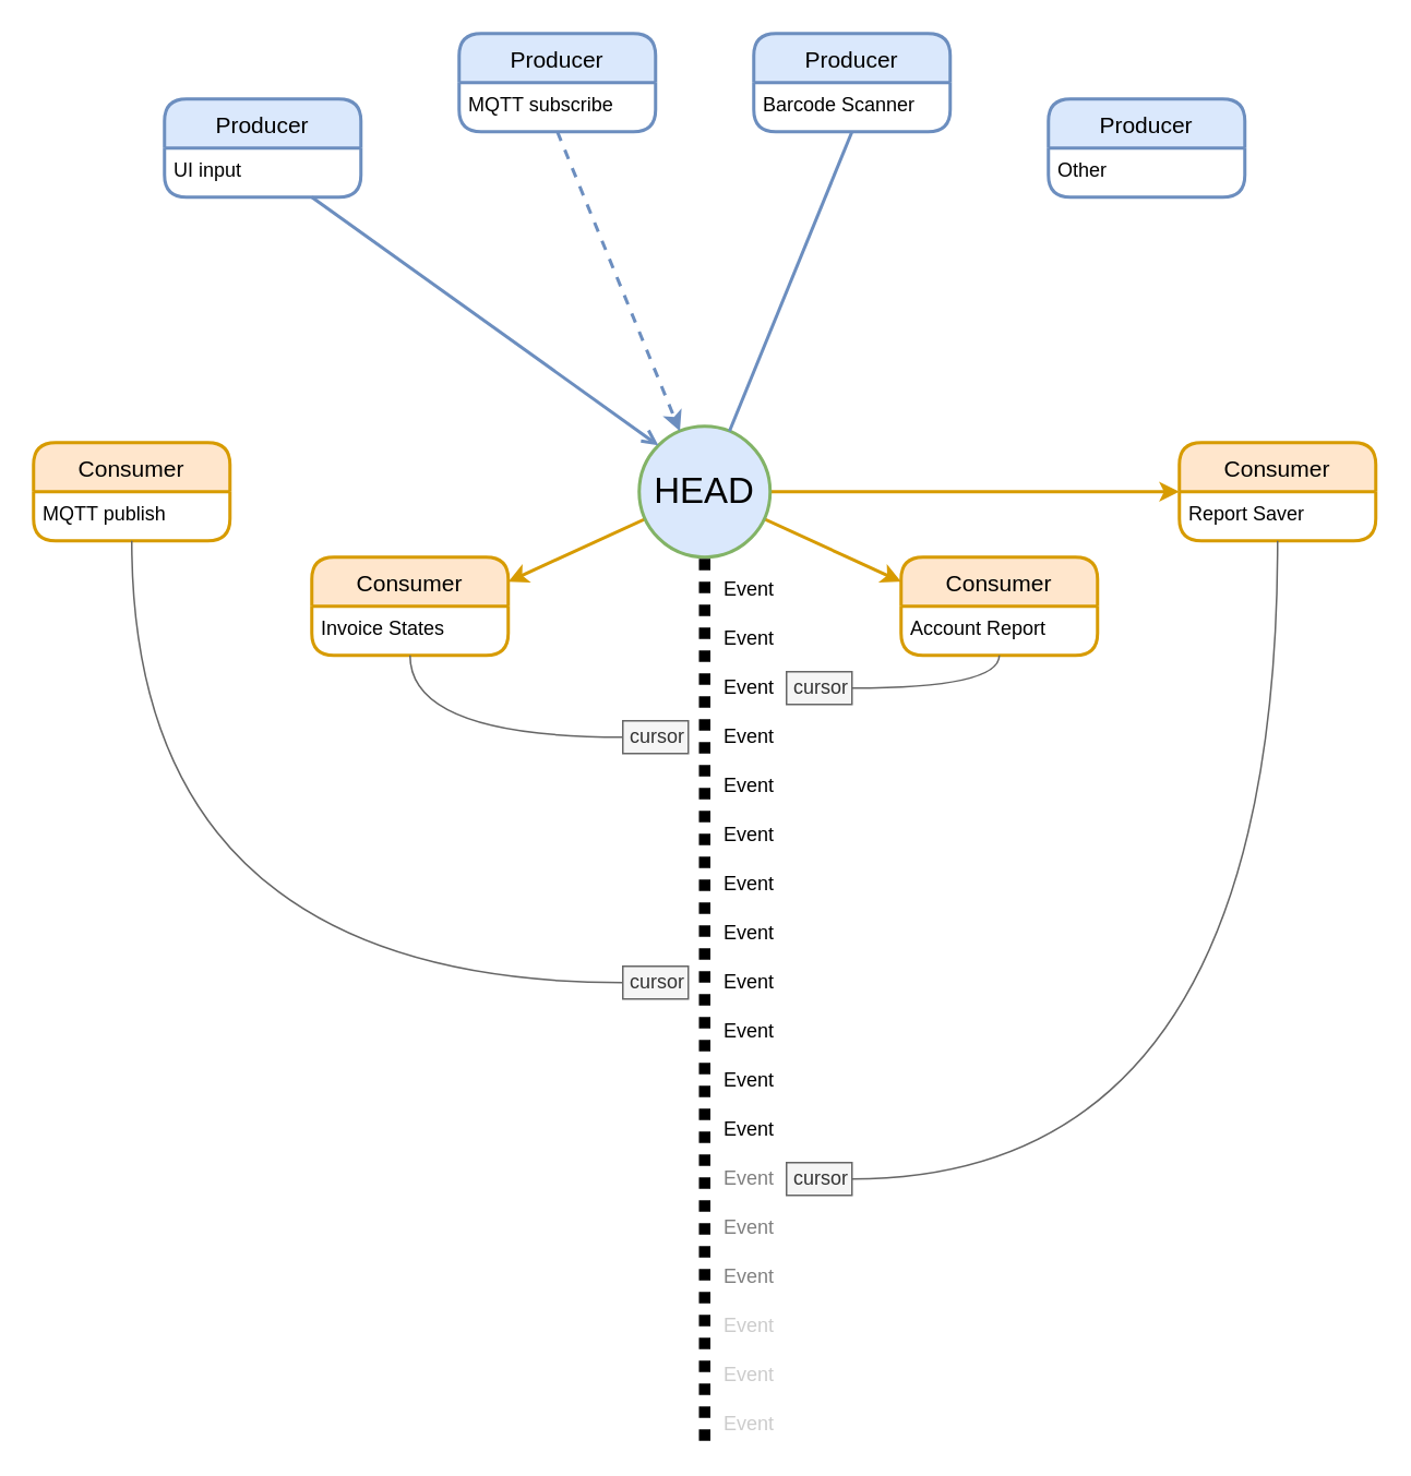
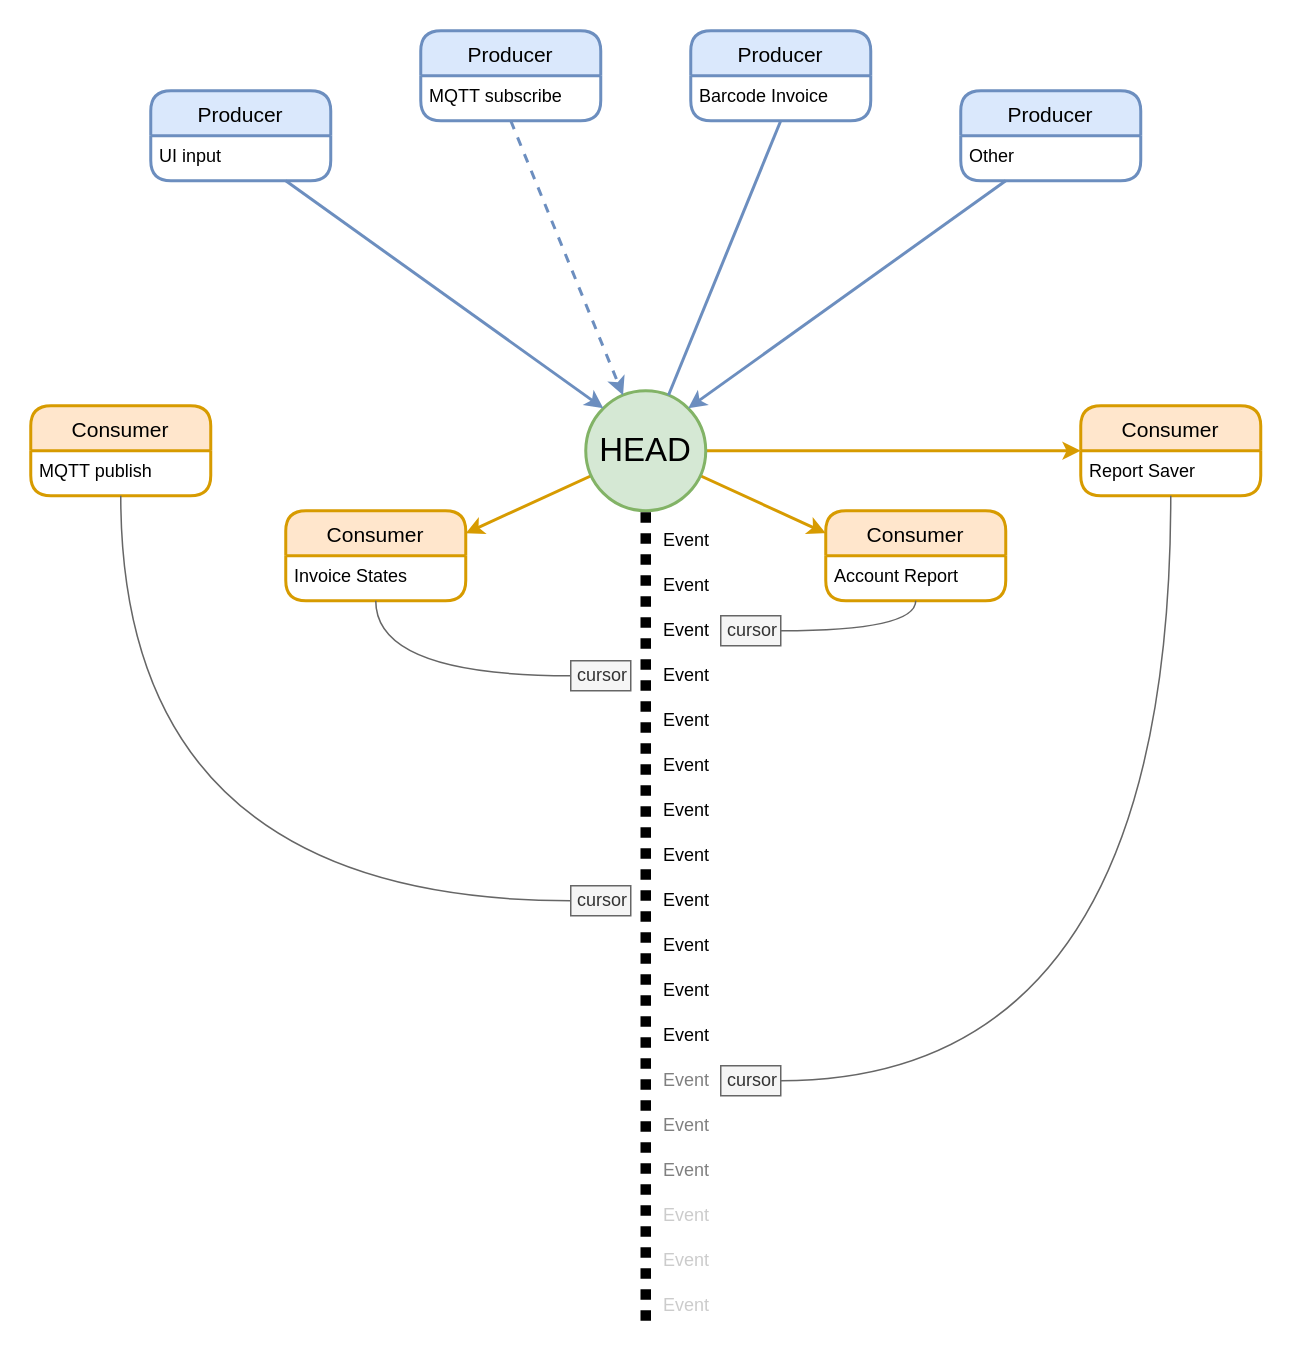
  <mxCell id="0" />
  <mxCell id="1" parent="0" />
  <mxCell id="2" style="edgeStyle=entityRelationEdgeStyle;rounded=0;orthogonalLoop=1;jettySize=auto;html=1;exitX=1;exitY=0.5;exitDx=0;exitDy=0;entryX=0;entryY=0.5;entryDx=0;entryDy=0;startArrow=none;startFill=0;endArrow=classic;endFill=1;strokeWidth=2;fontColor=#808080;fillColor=#ffe6cc;strokeColor=#d79b00;" edge="1" parent="1" source="5" target="47"><mxGeometry relative="1" as="geometry" /></mxCell>
  <mxCell id="3" style="edgeStyle=none;rounded=0;orthogonalLoop=1;jettySize=auto;html=1;entryX=1;entryY=0.25;entryDx=0;entryDy=0;startArrow=none;startFill=0;endArrow=classic;endFill=1;strokeWidth=2;fontColor=#808080;fillColor=#ffe6cc;strokeColor=#d79b00;" edge="1" parent="1" target="39"><mxGeometry relative="1" as="geometry"><mxPoint x="430" y="300" as="sourcePoint" /></mxGeometry></mxCell>
  <mxCell id="4" style="edgeStyle=none;rounded=0;orthogonalLoop=1;jettySize=auto;html=1;entryX=0;entryY=0.25;entryDx=0;entryDy=0;startArrow=none;startFill=0;endArrow=classic;endFill=1;strokeWidth=2;fontColor=#808080;fillColor=#ffe6cc;strokeColor=#d79b00;" edge="1" parent="1" target="45"><mxGeometry relative="1" as="geometry"><mxPoint x="430" y="300" as="sourcePoint" /></mxGeometry></mxCell>
- <mxCell id="5" value="&lt;font style=&quot;font-size: 22px&quot;&gt;HEAD&lt;/font&gt;" style="ellipse;whiteSpace=wrap;html=1;aspect=fixed;strokeWidth=2;fillColor=#dae8fc;strokeColor=#82b366;" vertex="1" parent="1"><mxGeometry x="390" y="260" width="80" height="80" as="geometry" /></mxCell>
+ <mxCell id="5" value="&lt;font style=&quot;font-size: 22px&quot;&gt;HEAD&lt;/font&gt;" style="ellipse;whiteSpace=wrap;html=1;aspect=fixed;strokeWidth=2;fillColor=#d5e8d4;strokeColor=#82b366;" vertex="1" parent="1"><mxGeometry x="390" y="260" width="80" height="80" as="geometry" /></mxCell>
  <mxCell id="6" value="" style="endArrow=none;dashed=1;html=1;entryX=0.5;entryY=1;entryDx=0;entryDy=0;strokeWidth=7;dashPattern=1 1;" edge="1" parent="1" target="5"><mxGeometry width="50" height="50" relative="1" as="geometry"><mxPoint x="430" y="880" as="sourcePoint" /><mxPoint x="480" y="430" as="targetPoint" /></mxGeometry></mxCell>
  <mxCell id="7" value="Event" style="text;html=1;strokeColor=none;fillColor=none;align=left;verticalAlign=middle;whiteSpace=wrap;rounded=0;" vertex="1" parent="1"><mxGeometry x="440" y="350" width="70" height="20" as="geometry" /></mxCell>
  <mxCell id="8" value="Event" style="text;html=1;strokeColor=none;fillColor=none;align=left;verticalAlign=middle;whiteSpace=wrap;rounded=0;" vertex="1" parent="1"><mxGeometry x="440" y="380" width="70" height="20" as="geometry" /></mxCell>
  <mxCell id="9" value="Event" style="text;html=1;strokeColor=none;fillColor=none;align=left;verticalAlign=middle;whiteSpace=wrap;rounded=0;" vertex="1" parent="1"><mxGeometry x="440" y="410" width="70" height="20" as="geometry" /></mxCell>
  <mxCell id="10" value="Event" style="text;html=1;strokeColor=none;fillColor=none;align=left;verticalAlign=middle;whiteSpace=wrap;rounded=0;" vertex="1" parent="1"><mxGeometry x="440" y="440" width="70" height="20" as="geometry" /></mxCell>
  <mxCell id="11" value="Event" style="text;html=1;strokeColor=none;fillColor=none;align=left;verticalAlign=middle;whiteSpace=wrap;rounded=0;" vertex="1" parent="1"><mxGeometry x="440" y="470" width="70" height="20" as="geometry" /></mxCell>
  <mxCell id="12" value="Event" style="text;html=1;strokeColor=none;fillColor=none;align=left;verticalAlign=middle;whiteSpace=wrap;rounded=0;" vertex="1" parent="1"><mxGeometry x="440" y="500" width="70" height="20" as="geometry" /></mxCell>
  <mxCell id="13" value="Event" style="text;html=1;strokeColor=none;fillColor=none;align=left;verticalAlign=middle;whiteSpace=wrap;rounded=0;" vertex="1" parent="1"><mxGeometry x="440" y="530" width="70" height="20" as="geometry" /></mxCell>
  <mxCell id="14" value="Event" style="text;html=1;strokeColor=none;fillColor=none;align=left;verticalAlign=middle;whiteSpace=wrap;rounded=0;" vertex="1" parent="1"><mxGeometry x="440" y="560" width="70" height="20" as="geometry" /></mxCell>
  <mxCell id="15" value="Event" style="text;html=1;strokeColor=none;fillColor=none;align=left;verticalAlign=middle;whiteSpace=wrap;rounded=0;" vertex="1" parent="1"><mxGeometry x="440" y="590" width="70" height="20" as="geometry" /></mxCell>
  <mxCell id="16" value="Event" style="text;html=1;strokeColor=none;fillColor=none;align=left;verticalAlign=middle;whiteSpace=wrap;rounded=0;" vertex="1" parent="1"><mxGeometry x="440" y="620" width="70" height="20" as="geometry" /></mxCell>
  <mxCell id="17" value="Event" style="text;html=1;strokeColor=none;fillColor=none;align=left;verticalAlign=middle;whiteSpace=wrap;rounded=0;" vertex="1" parent="1"><mxGeometry x="440" y="650" width="70" height="20" as="geometry" /></mxCell>
  <mxCell id="18" value="Event" style="text;html=1;strokeColor=none;fillColor=none;align=left;verticalAlign=middle;whiteSpace=wrap;rounded=0;" vertex="1" parent="1"><mxGeometry x="440" y="680" width="70" height="20" as="geometry" /></mxCell>
  <mxCell id="19" value="Event" style="text;html=1;strokeColor=none;fillColor=none;align=left;verticalAlign=middle;whiteSpace=wrap;rounded=0;fontColor=#808080;" vertex="1" parent="1"><mxGeometry x="440" y="710" width="70" height="20" as="geometry" /></mxCell>
  <mxCell id="20" value="Event" style="text;html=1;strokeColor=none;fillColor=none;align=left;verticalAlign=middle;whiteSpace=wrap;rounded=0;fontColor=#808080;" vertex="1" parent="1"><mxGeometry x="440" y="740" width="70" height="20" as="geometry" /></mxCell>
  <mxCell id="21" value="Event" style="text;html=1;strokeColor=none;fillColor=none;align=left;verticalAlign=middle;whiteSpace=wrap;rounded=0;fontColor=#808080;" vertex="1" parent="1"><mxGeometry x="440" y="770" width="70" height="20" as="geometry" /></mxCell>
  <mxCell id="22" value="Event" style="text;html=1;strokeColor=none;fillColor=none;align=left;verticalAlign=middle;whiteSpace=wrap;rounded=0;fontColor=#CCCCCC;" vertex="1" parent="1"><mxGeometry x="440" y="800" width="70" height="20" as="geometry" /></mxCell>
  <mxCell id="23" value="Event" style="text;html=1;strokeColor=none;fillColor=none;align=left;verticalAlign=middle;whiteSpace=wrap;rounded=0;fontColor=#CCCCCC;" vertex="1" parent="1"><mxGeometry x="440" y="830" width="70" height="20" as="geometry" /></mxCell>
  <mxCell id="24" value="Event" style="text;html=1;strokeColor=none;fillColor=none;align=left;verticalAlign=middle;whiteSpace=wrap;rounded=0;fontColor=#CCCCCC;" vertex="1" parent="1"><mxGeometry x="440" y="860" width="70" height="20" as="geometry" /></mxCell>
  <mxCell id="25" value="Producer" style="swimlane;childLayout=stackLayout;horizontal=1;startSize=30;horizontalStack=0;rounded=1;fontSize=14;fontStyle=0;strokeWidth=2;resizeParent=0;resizeLast=1;shadow=0;dashed=0;align=center;fillColor=#dae8fc;strokeColor=#6c8ebf;" vertex="1" parent="1"><mxGeometry x="280" y="20" width="120" height="60" as="geometry" /></mxCell>
  <mxCell id="26" value="MQTT subscribe" style="align=left;strokeColor=none;fillColor=none;spacingLeft=4;fontSize=12;verticalAlign=top;resizable=0;rotatable=0;part=1;" vertex="1" parent="25"><mxGeometry y="30" width="120" height="30" as="geometry" /></mxCell>
  <mxCell id="27" value="Producer" style="swimlane;childLayout=stackLayout;horizontal=1;startSize=30;horizontalStack=0;rounded=1;fontSize=14;fontStyle=0;strokeWidth=2;resizeParent=0;resizeLast=1;shadow=0;dashed=0;align=center;fillColor=#dae8fc;strokeColor=#6c8ebf;" vertex="1" parent="1"><mxGeometry x="460" y="20" width="120" height="60" as="geometry" /></mxCell>
- <mxCell id="28" value="Barcode Scanner" style="align=left;strokeColor=none;fillColor=none;spacingLeft=4;fontSize=12;verticalAlign=top;resizable=0;rotatable=0;part=1;" vertex="1" parent="27"><mxGeometry y="30" width="120" height="30" as="geometry" /></mxCell>
+ <mxCell id="28" value="Barcode Invoice" style="align=left;strokeColor=none;fillColor=none;spacingLeft=4;fontSize=12;verticalAlign=top;resizable=0;rotatable=0;part=1;" vertex="1" parent="27"><mxGeometry y="30" width="120" height="30" as="geometry" /></mxCell>
  <mxCell id="29" value="Producer" style="swimlane;childLayout=stackLayout;horizontal=1;startSize=30;horizontalStack=0;rounded=1;fontSize=14;fontStyle=0;strokeWidth=2;resizeParent=0;resizeLast=1;shadow=0;dashed=0;align=center;fillColor=#dae8fc;strokeColor=#6c8ebf;" vertex="1" parent="1"><mxGeometry x="640" y="60" width="120" height="60" as="geometry" /></mxCell>
  <mxCell id="30" value="Other" style="align=left;strokeColor=none;fillColor=none;spacingLeft=4;fontSize=12;verticalAlign=top;resizable=0;rotatable=0;part=1;" vertex="1" parent="29"><mxGeometry y="30" width="120" height="30" as="geometry" /></mxCell>
  <mxCell id="31" value="Producer" style="swimlane;childLayout=stackLayout;horizontal=1;startSize=30;horizontalStack=0;rounded=1;fontSize=14;fontStyle=0;strokeWidth=2;resizeParent=0;resizeLast=1;shadow=0;dashed=0;align=center;fillColor=#dae8fc;strokeColor=#6c8ebf;" vertex="1" parent="1"><mxGeometry x="100" y="60" width="120" height="60" as="geometry" /></mxCell>
  <mxCell id="32" value="UI input" style="align=left;strokeColor=none;fillColor=none;spacingLeft=4;fontSize=12;verticalAlign=top;resizable=0;rotatable=0;part=1;" vertex="1" parent="31"><mxGeometry y="30" width="120" height="30" as="geometry" /></mxCell>
- <mxCell id="33" style="edgeStyle=none;rounded=0;orthogonalLoop=1;jettySize=auto;html=1;exitX=0.75;exitY=1;exitDx=0;exitDy=0;startArrow=none;startFill=0;endArrow=open;endFill=1;strokeWidth=2;fontColor=#808080;entryX=0;entryY=0;entryDx=0;entryDy=0;fillColor=#dae8fc;strokeColor=#6c8ebf;" edge="1" parent="1" source="32" target="5"><mxGeometry relative="1" as="geometry" /></mxCell>
+ <mxCell id="33" style="edgeStyle=none;rounded=0;orthogonalLoop=1;jettySize=auto;html=1;exitX=0.75;exitY=1;exitDx=0;exitDy=0;startArrow=none;startFill=0;endArrow=classic;endFill=1;strokeWidth=2;fontColor=#808080;entryX=0;entryY=0;entryDx=0;entryDy=0;fillColor=#dae8fc;strokeColor=#6c8ebf;" edge="1" parent="1" source="32" target="5"><mxGeometry relative="1" as="geometry" /></mxCell>
  <mxCell id="34" style="edgeStyle=none;rounded=0;orthogonalLoop=1;jettySize=auto;html=1;exitX=0.5;exitY=1;exitDx=0;exitDy=0;startArrow=none;startFill=0;endArrow=classic;endFill=1;strokeWidth=2;fontColor=#808080;fillColor=#dae8fc;strokeColor=#6c8ebf;dashed=1;" edge="1" parent="1" source="26" target="5"><mxGeometry relative="1" as="geometry" /></mxCell>
  <mxCell id="35" style="edgeStyle=none;rounded=0;orthogonalLoop=1;jettySize=auto;html=1;exitX=0.5;exitY=1;exitDx=0;exitDy=0;startArrow=none;startFill=0;endArrow=none;endFill=1;strokeWidth=2;fontColor=#808080;fillColor=#dae8fc;strokeColor=#6c8ebf;" edge="1" parent="1" source="28" target="5"><mxGeometry relative="1" as="geometry" /></mxCell>
+ <mxCell id="36" style="edgeStyle=none;rounded=0;orthogonalLoop=1;jettySize=auto;html=1;exitX=0.25;exitY=1;exitDx=0;exitDy=0;startArrow=none;startFill=0;endArrow=classic;endFill=1;strokeWidth=2;fontColor=#808080;entryX=1;entryY=0;entryDx=0;entryDy=0;fillColor=#dae8fc;strokeColor=#6c8ebf;" edge="1" parent="1" source="30" target="5"><mxGeometry relative="1" as="geometry"><mxPoint x="500" y="260" as="targetPoint" /></mxGeometry></mxCell>
  <mxCell id="37" value="cursor" style="text;html=1;align=right;verticalAlign=middle;whiteSpace=wrap;rounded=0;fillColor=#f5f5f5;strokeColor=#666666;fontColor=#333333;" vertex="1" parent="1"><mxGeometry x="380" y="590" width="40" height="20" as="geometry" /></mxCell>
  <mxCell id="38" value="cursor" style="text;html=1;align=right;verticalAlign=middle;whiteSpace=wrap;rounded=0;fillColor=#f5f5f5;strokeColor=#666666;fontColor=#333333;" vertex="1" parent="1"><mxGeometry x="380" y="440" width="40" height="20" as="geometry" /></mxCell>
  <mxCell id="39" value="Consumer" style="swimlane;childLayout=stackLayout;horizontal=1;startSize=30;horizontalStack=0;rounded=1;fontSize=14;fontStyle=0;strokeWidth=2;resizeParent=0;resizeLast=1;shadow=0;dashed=0;align=center;fillColor=#ffe6cc;strokeColor=#d79b00;" vertex="1" parent="1"><mxGeometry x="190" y="340" width="120" height="60" as="geometry" /></mxCell>
  <mxCell id="40" value="Invoice States" style="align=left;strokeColor=none;fillColor=none;spacingLeft=4;fontSize=12;verticalAlign=top;resizable=0;rotatable=0;part=1;" vertex="1" parent="39"><mxGeometry y="30" width="120" height="30" as="geometry" /></mxCell>
  <mxCell id="41" value="Consumer" style="swimlane;childLayout=stackLayout;horizontal=1;startSize=30;horizontalStack=0;rounded=1;fontSize=14;fontStyle=0;strokeWidth=2;resizeParent=0;resizeLast=1;shadow=0;dashed=0;align=center;fillColor=#ffe6cc;strokeColor=#d79b00;" vertex="1" parent="1"><mxGeometry x="20" y="270" width="120" height="60" as="geometry" /></mxCell>
  <mxCell id="42" value="MQTT publish" style="align=left;strokeColor=none;fillColor=none;spacingLeft=4;fontSize=12;verticalAlign=top;resizable=0;rotatable=0;part=1;" vertex="1" parent="41"><mxGeometry y="30" width="120" height="30" as="geometry" /></mxCell>
  <mxCell id="43" style="edgeStyle=orthogonalEdgeStyle;curved=1;rounded=0;orthogonalLoop=1;jettySize=auto;html=1;exitX=0.5;exitY=1;exitDx=0;exitDy=0;entryX=0;entryY=0.5;entryDx=0;entryDy=0;startArrow=none;startFill=0;endArrow=none;endFill=0;strokeWidth=1;fontColor=#808080;fillColor=#f5f5f5;strokeColor=#666666;" edge="1" parent="1" source="42" target="37"><mxGeometry relative="1" as="geometry" /></mxCell>
  <mxCell id="44" style="edgeStyle=orthogonalEdgeStyle;curved=1;rounded=0;orthogonalLoop=1;jettySize=auto;html=1;exitX=0.5;exitY=1;exitDx=0;exitDy=0;entryX=0;entryY=0.5;entryDx=0;entryDy=0;startArrow=none;startFill=0;endArrow=none;endFill=0;strokeWidth=1;fontColor=#808080;fillColor=#f5f5f5;strokeColor=#666666;" edge="1" parent="1" source="40" target="38"><mxGeometry relative="1" as="geometry" /></mxCell>
  <mxCell id="45" value="Consumer" style="swimlane;childLayout=stackLayout;horizontal=1;startSize=30;horizontalStack=0;rounded=1;fontSize=14;fontStyle=0;strokeWidth=2;resizeParent=0;resizeLast=1;shadow=0;dashed=0;align=center;fillColor=#ffe6cc;strokeColor=#d79b00;" vertex="1" parent="1"><mxGeometry x="550" y="340" width="120" height="60" as="geometry" /></mxCell>
  <mxCell id="46" value="Account Report" style="align=left;strokeColor=none;fillColor=none;spacingLeft=4;fontSize=12;verticalAlign=top;resizable=0;rotatable=0;part=1;" vertex="1" parent="45"><mxGeometry y="30" width="120" height="30" as="geometry" /></mxCell>
  <mxCell id="47" value="Consumer" style="swimlane;childLayout=stackLayout;horizontal=1;startSize=30;horizontalStack=0;rounded=1;fontSize=14;fontStyle=0;strokeWidth=2;resizeParent=0;resizeLast=1;shadow=0;dashed=0;align=center;fillColor=#ffe6cc;strokeColor=#d79b00;" vertex="1" parent="1"><mxGeometry x="720" y="270" width="120" height="60" as="geometry" /></mxCell>
  <mxCell id="48" value="Report Saver" style="align=left;strokeColor=none;fillColor=none;spacingLeft=4;fontSize=12;verticalAlign=top;resizable=0;rotatable=0;part=1;" vertex="1" parent="47"><mxGeometry y="30" width="120" height="30" as="geometry" /></mxCell>
  <mxCell id="49" value="cursor" style="text;html=1;align=right;verticalAlign=middle;whiteSpace=wrap;rounded=0;fillColor=#f5f5f5;strokeColor=#666666;fontColor=#333333;" vertex="1" parent="1"><mxGeometry x="480" y="410" width="40" height="20" as="geometry" /></mxCell>
  <mxCell id="50" value="cursor" style="text;html=1;align=right;verticalAlign=middle;whiteSpace=wrap;rounded=0;fillColor=#f5f5f5;strokeColor=#666666;fontColor=#333333;" vertex="1" parent="1"><mxGeometry x="480" y="710" width="40" height="20" as="geometry" /></mxCell>
  <mxCell id="51" style="edgeStyle=orthogonalEdgeStyle;curved=1;rounded=0;orthogonalLoop=1;jettySize=auto;html=1;exitX=0.5;exitY=1;exitDx=0;exitDy=0;entryX=1;entryY=0.5;entryDx=0;entryDy=0;startArrow=none;startFill=0;endArrow=none;endFill=0;strokeWidth=1;fontColor=#808080;fillColor=#f5f5f5;strokeColor=#666666;" edge="1" parent="1" source="46" target="49"><mxGeometry relative="1" as="geometry" /></mxCell>
  <mxCell id="52" style="edgeStyle=orthogonalEdgeStyle;curved=1;rounded=0;orthogonalLoop=1;jettySize=auto;html=1;exitX=0.5;exitY=1;exitDx=0;exitDy=0;entryX=1;entryY=0.5;entryDx=0;entryDy=0;startArrow=none;startFill=0;endArrow=none;endFill=0;strokeWidth=1;fontColor=#808080;fillColor=#f5f5f5;strokeColor=#666666;" edge="1" parent="1" source="48" target="50"><mxGeometry relative="1" as="geometry" /></mxCell>
